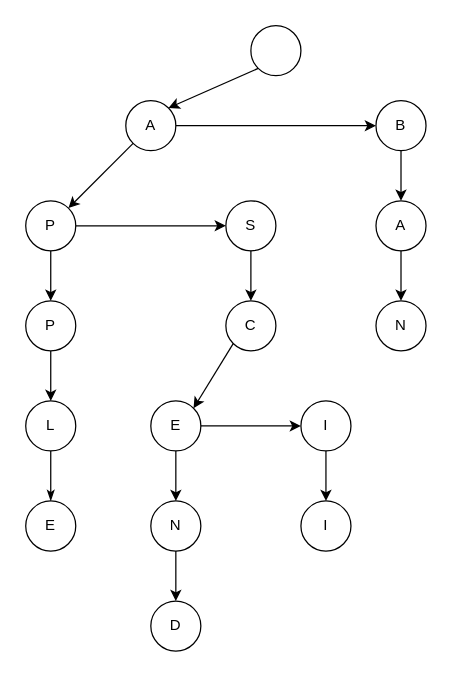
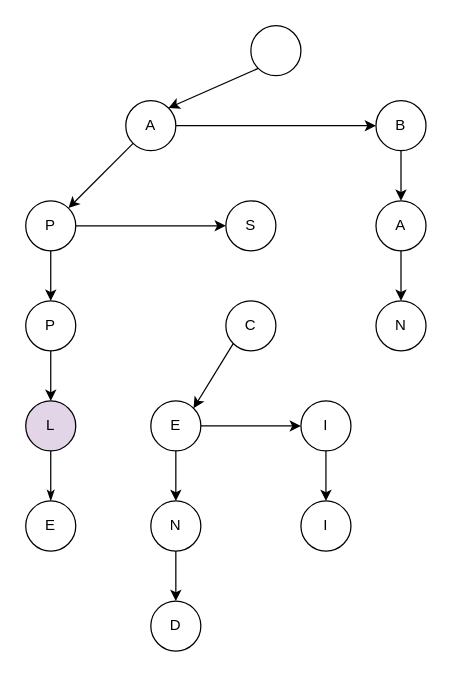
  <mxCell id="0" />
  <mxCell id="1" parent="0" />
  <mxCell id="2" value="" style="ellipse;whiteSpace=wrap;html=1;" parent="1" vertex="1"><mxGeometry x="200" y="20" width="40" height="40" as="geometry" /></mxCell>
  <mxCell id="3" value="A" style="ellipse;whiteSpace=wrap;html=1;" parent="1" vertex="1"><mxGeometry x="100" y="80" width="40" height="40" as="geometry" /></mxCell>
  <mxCell id="4" value="B" style="ellipse;whiteSpace=wrap;html=1;" parent="1" vertex="1"><mxGeometry x="300" y="80" width="40" height="40" as="geometry" /></mxCell>
  <mxCell id="5" value="S" style="ellipse;whiteSpace=wrap;html=1;" parent="1" vertex="1"><mxGeometry x="180" y="160" width="40" height="40" as="geometry" /></mxCell>
  <mxCell id="6" value="A" style="ellipse;whiteSpace=wrap;html=1;" parent="1" vertex="1"><mxGeometry x="300" y="160" width="40" height="40" as="geometry" /></mxCell>
  <mxCell id="7" value="N" style="ellipse;whiteSpace=wrap;html=1;" parent="1" vertex="1"><mxGeometry x="300" y="240" width="40" height="40" as="geometry" /></mxCell>
  <mxCell id="8" value="P" style="ellipse;whiteSpace=wrap;html=1;" parent="1" vertex="1"><mxGeometry x="20" y="160" width="40" height="40" as="geometry" /></mxCell>
  <mxCell id="9" value="P" style="ellipse;whiteSpace=wrap;html=1;" parent="1" vertex="1"><mxGeometry x="20" y="240" width="40" height="40" as="geometry" /></mxCell>
- <mxCell id="10" value="L" style="ellipse;whiteSpace=wrap;html=1;" parent="1" vertex="1"><mxGeometry x="20" y="320" width="40" height="40" as="geometry" /></mxCell>
+ <mxCell id="10" value="L" style="ellipse;whiteSpace=wrap;html=1;fillColor=#e1d5e7;" parent="1" vertex="1"><mxGeometry x="20" y="320" width="40" height="40" as="geometry" /></mxCell>
  <mxCell id="11" value="E" style="ellipse;whiteSpace=wrap;html=1;" parent="1" vertex="1"><mxGeometry x="20" y="400" width="40" height="40" as="geometry" /></mxCell>
  <mxCell id="12" value="C" style="ellipse;whiteSpace=wrap;html=1;" parent="1" vertex="1"><mxGeometry x="180" y="240" width="40" height="40" as="geometry" /></mxCell>
  <mxCell id="13" value="E" style="ellipse;whiteSpace=wrap;html=1;" parent="1" vertex="1"><mxGeometry x="120" y="320" width="40" height="40" as="geometry" /></mxCell>
  <mxCell id="14" value="I" style="ellipse;whiteSpace=wrap;html=1;" parent="1" vertex="1"><mxGeometry x="240" y="320" width="40" height="40" as="geometry" /></mxCell>
  <mxCell id="15" value="N" style="ellipse;whiteSpace=wrap;html=1;" parent="1" vertex="1"><mxGeometry x="120" y="400" width="40" height="40" as="geometry" /></mxCell>
  <mxCell id="16" value="I" style="ellipse;whiteSpace=wrap;html=1;" parent="1" vertex="1"><mxGeometry x="240" y="400" width="40" height="40" as="geometry" /></mxCell>
  <mxCell id="17" value="D" style="ellipse;whiteSpace=wrap;html=1;" parent="1" vertex="1"><mxGeometry x="120" y="480" width="40" height="40" as="geometry" /></mxCell>
  <mxCell id="18" value="" style="endArrow=classic;html=1;exitX=0;exitY=1;exitDx=0;exitDy=0;entryX=1;entryY=0;entryDx=0;entryDy=0;endFill=1;" parent="1" source="2" target="3" edge="1"><mxGeometry width="50" height="50" relative="1" as="geometry"><mxPoint x="-40" y="590" as="sourcePoint" /><mxPoint x="10" y="540" as="targetPoint" /></mxGeometry></mxCell>
- <mxCell id="19" value="" style="endArrow=classic;html=1;exitX=0.5;exitY=1;exitDx=0;exitDy=0;entryX=0.5;entryY=0;entryDx=0;entryDy=0;endFill=1;" parent="1" source="5" target="12" edge="1"><mxGeometry width="50" height="50" relative="1" as="geometry"><mxPoint x="120" y="590" as="sourcePoint" /><mxPoint x="170" y="540" as="targetPoint" /></mxGeometry></mxCell>
  <mxCell id="20" value="" style="endArrow=classic;html=1;exitX=0;exitY=1;exitDx=0;exitDy=0;entryX=1;entryY=0;entryDx=0;entryDy=0;endFill=1;" parent="1" source="12" target="13" edge="1"><mxGeometry width="50" height="50" relative="1" as="geometry"><mxPoint x="120" y="590" as="sourcePoint" /><mxPoint x="170" y="540" as="targetPoint" /></mxGeometry></mxCell>
  <mxCell id="21" value="" style="endArrow=classic;html=1;exitX=1;exitY=0.5;exitDx=0;exitDy=0;entryX=0;entryY=0.5;entryDx=0;entryDy=0;endFill=1;" parent="1" source="13" target="14" edge="1"><mxGeometry width="50" height="50" relative="1" as="geometry"><mxPoint x="120" y="590" as="sourcePoint" /><mxPoint x="170" y="540" as="targetPoint" /></mxGeometry></mxCell>
  <mxCell id="22" value="" style="endArrow=classic;html=1;exitX=0.5;exitY=1;exitDx=0;exitDy=0;entryX=0.5;entryY=0;entryDx=0;entryDy=0;endFill=1;" parent="1" source="13" target="15" edge="1"><mxGeometry width="50" height="50" relative="1" as="geometry"><mxPoint x="120" y="590" as="sourcePoint" /><mxPoint x="170" y="540" as="targetPoint" /></mxGeometry></mxCell>
  <mxCell id="23" value="" style="endArrow=classic;html=1;exitX=0.5;exitY=1;exitDx=0;exitDy=0;endFill=1;" parent="1" source="14" target="16" edge="1"><mxGeometry width="50" height="50" relative="1" as="geometry"><mxPoint x="120" y="590" as="sourcePoint" /><mxPoint x="170" y="540" as="targetPoint" /></mxGeometry></mxCell>
  <mxCell id="24" value="" style="endArrow=classic;html=1;entryX=0.5;entryY=0;entryDx=0;entryDy=0;endFill=1;exitX=0.5;exitY=1;exitDx=0;exitDy=0;" parent="1" source="15" target="17" edge="1"><mxGeometry width="50" height="50" relative="1" as="geometry"><mxPoint x="310" y="460" as="sourcePoint" /><mxPoint x="170" y="540" as="targetPoint" /></mxGeometry></mxCell>
  <mxCell id="25" value="" style="endArrow=classic;html=1;exitX=1;exitY=0.5;exitDx=0;exitDy=0;entryX=0;entryY=0.5;entryDx=0;entryDy=0;endFill=1;" parent="1" source="3" target="4" edge="1"><mxGeometry width="50" height="50" relative="1" as="geometry"><mxPoint x="-40" y="590" as="sourcePoint" /><mxPoint x="10" y="540" as="targetPoint" /></mxGeometry></mxCell>
  <mxCell id="26" value="" style="endArrow=classic;html=1;exitX=0.5;exitY=1;exitDx=0;exitDy=0;entryX=0.5;entryY=0;entryDx=0;entryDy=0;endFill=1;" parent="1" source="8" target="9" edge="1"><mxGeometry width="50" height="50" relative="1" as="geometry"><mxPoint x="-200" y="590" as="sourcePoint" /><mxPoint x="-150" y="540" as="targetPoint" /></mxGeometry></mxCell>
  <mxCell id="27" value="" style="endArrow=classic;html=1;exitX=0.5;exitY=1;exitDx=0;exitDy=0;entryX=0.5;entryY=0;entryDx=0;entryDy=0;endFill=1;" parent="1" source="9" target="10" edge="1"><mxGeometry width="50" height="50" relative="1" as="geometry"><mxPoint x="-200" y="590" as="sourcePoint" /><mxPoint x="-150" y="540" as="targetPoint" /></mxGeometry></mxCell>
  <mxCell id="28" value="" style="endArrow=classicThin;html=1;exitX=0.5;exitY=1;exitDx=0;exitDy=0;entryX=0.5;entryY=0;entryDx=0;entryDy=0;endFill=1;" parent="1" source="10" target="11" edge="1"><mxGeometry width="50" height="50" relative="1" as="geometry"><mxPoint x="-200" y="590" as="sourcePoint" /><mxPoint x="-150" y="540" as="targetPoint" /></mxGeometry></mxCell>
  <mxCell id="29" value="" style="endArrow=classic;html=1;exitX=0.5;exitY=1;exitDx=0;exitDy=0;entryX=0.5;entryY=0;entryDx=0;entryDy=0;endFill=1;" parent="1" source="4" target="6" edge="1"><mxGeometry width="50" height="50" relative="1" as="geometry"><mxPoint x="-40" y="590" as="sourcePoint" /><mxPoint x="10" y="540" as="targetPoint" /></mxGeometry></mxCell>
  <mxCell id="30" value="" style="endArrow=classic;html=1;exitX=0.5;exitY=1;exitDx=0;exitDy=0;endFill=1;" parent="1" source="6" target="7" edge="1"><mxGeometry width="50" height="50" relative="1" as="geometry"><mxPoint x="-40" y="590" as="sourcePoint" /><mxPoint x="10" y="540" as="targetPoint" /></mxGeometry></mxCell>
  <mxCell id="31" value="" style="endArrow=classic;html=1;exitX=0;exitY=1;exitDx=0;exitDy=0;entryX=1;entryY=0;entryDx=0;entryDy=0;" edge="1" parent="1" source="3" target="8"><mxGeometry width="50" height="50" relative="1" as="geometry"><mxPoint x="40" y="180" as="sourcePoint" /><mxPoint x="40" y="110" as="targetPoint" /></mxGeometry></mxCell>
  <mxCell id="32" value="" style="endArrow=classic;html=1;exitX=1;exitY=0.5;exitDx=0;exitDy=0;entryX=0;entryY=0.5;entryDx=0;entryDy=0;" edge="1" parent="1" source="8" target="5"><mxGeometry width="50" height="50" relative="1" as="geometry"><mxPoint x="200" y="110" as="sourcePoint" /><mxPoint x="200" y="140" as="targetPoint" /></mxGeometry></mxCell>
